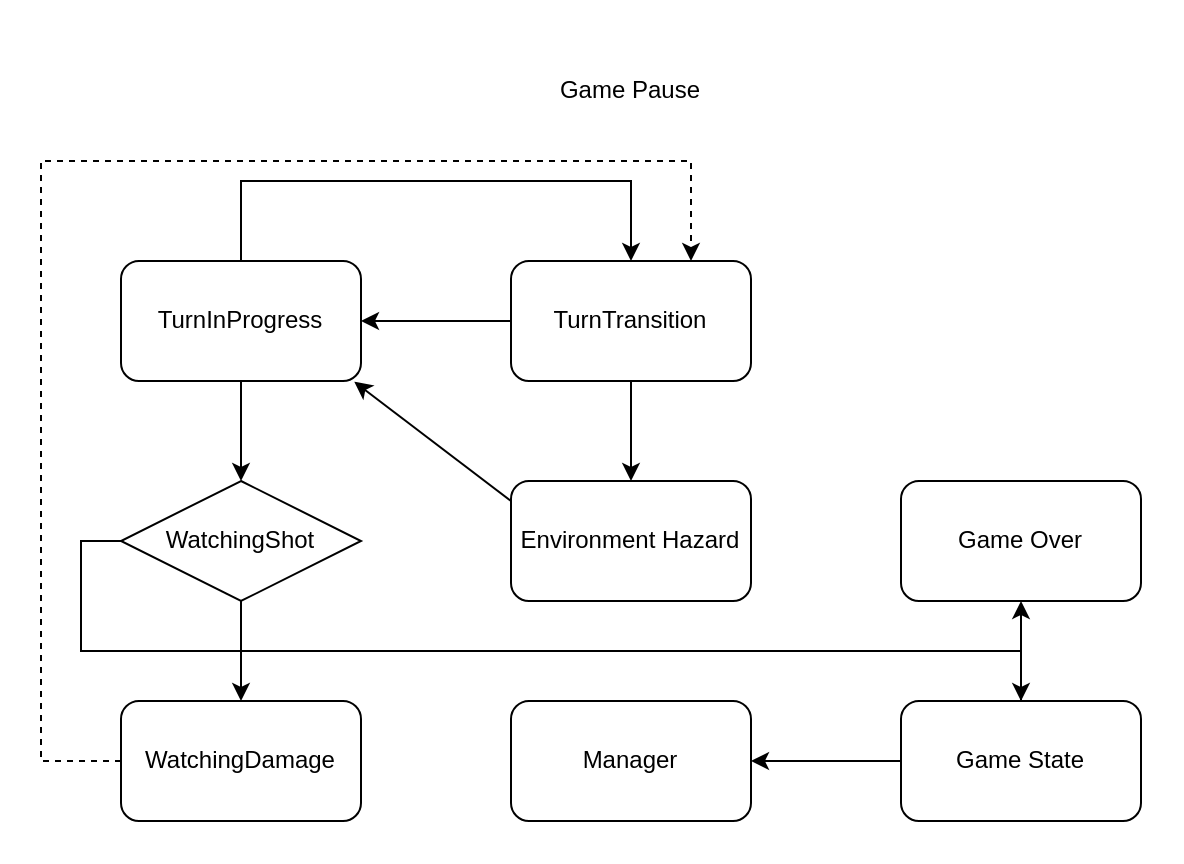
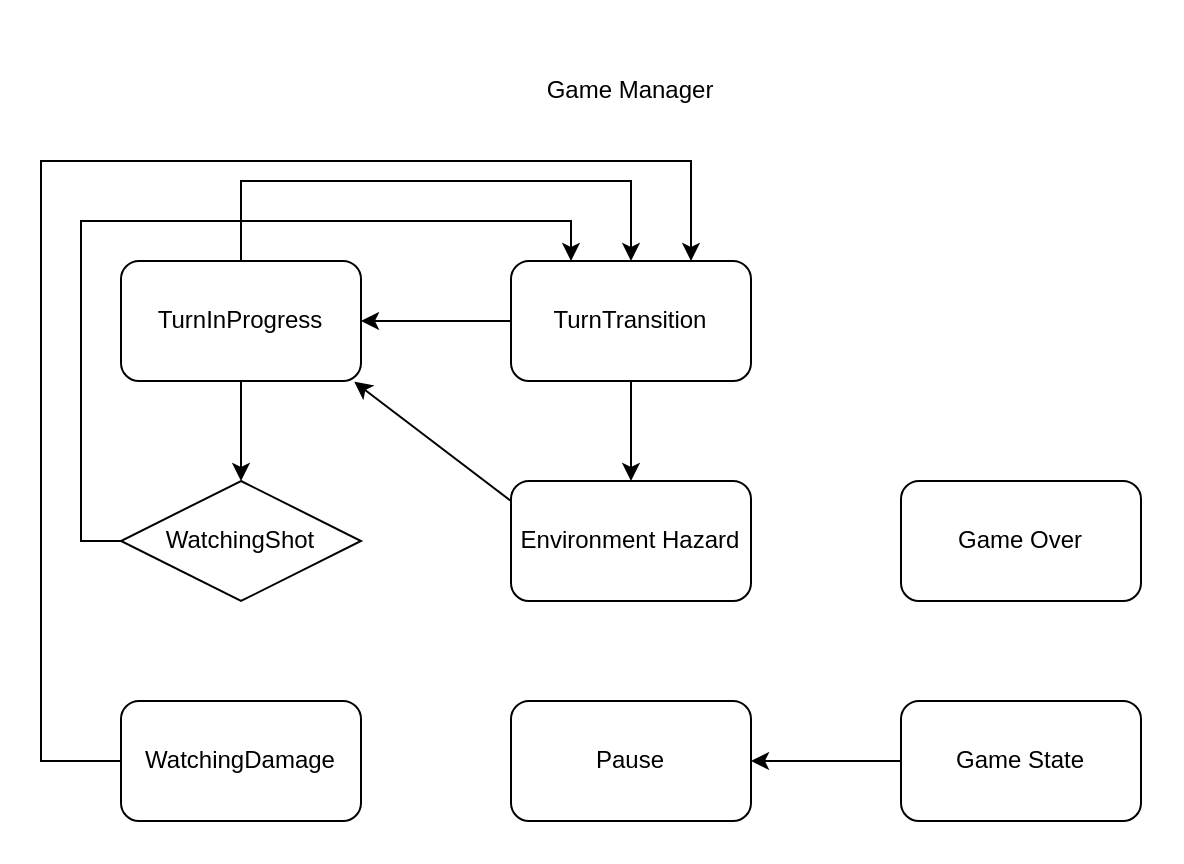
  <mxCell id="0" />
  <mxCell id="1" parent="0" />
- <mxCell id="2" style="edgeStyle=orthogonalEdgeStyle;rounded=0;orthogonalLoop=1;jettySize=auto;html=1;exitX=0.5;exitY=1;exitDx=0;exitDy=0;entryX=0.5;entryY=0;entryDx=0;entryDy=0;" edge="1" parent="1" source="4" target="7"><mxGeometry relative="1" as="geometry" /></mxCell>
- <mxCell id="3" style="edgeStyle=orthogonalEdgeStyle;rounded=0;orthogonalLoop=1;jettySize=auto;html=1;exitX=0;exitY=0.5;exitDx=0;exitDy=0;" edge="1" parent="1" source="4" target="19"><mxGeometry relative="1" as="geometry" /></mxCell>
+ <mxCell id="3" style="edgeStyle=orthogonalEdgeStyle;rounded=0;orthogonalLoop=1;jettySize=auto;html=1;exitX=0;exitY=0.5;exitDx=0;exitDy=0;entryX=0.25;entryY=0;entryDx=0;entryDy=0;" edge="1" parent="1" source="4" target="10"><mxGeometry relative="1" as="geometry" /></mxCell>
  <mxCell id="4" value="WatchingShot" style="rhombus;whiteSpace=wrap;html=1;" vertex="1" parent="1"><mxGeometry x="60" y="240" width="120" height="60" as="geometry" /></mxCell>
- <mxCell id="5" value="Manager" style="rounded=1;whiteSpace=wrap;html=1;" vertex="1" parent="1"><mxGeometry x="255" y="350" width="120" height="60" as="geometry" /></mxCell>
- <mxCell id="6" style="edgeStyle=orthogonalEdgeStyle;rounded=0;orthogonalLoop=1;jettySize=auto;html=1;exitX=0;exitY=0.5;exitDx=0;exitDy=0;entryX=0.75;entryY=0;entryDx=0;entryDy=0;dashed=1;" edge="1" parent="1" source="7" target="10"><mxGeometry relative="1" as="geometry"><Array as="points"><mxPoint x="20" y="380" /><mxPoint x="20" y="80" /><mxPoint x="345" y="80" /></Array></mxGeometry></mxCell>
+ <mxCell id="5" value="Pause" style="rounded=1;whiteSpace=wrap;html=1;" vertex="1" parent="1"><mxGeometry x="255" y="350" width="120" height="60" as="geometry" /></mxCell>
+ <mxCell id="6" style="edgeStyle=orthogonalEdgeStyle;rounded=0;orthogonalLoop=1;jettySize=auto;html=1;exitX=0;exitY=0.5;exitDx=0;exitDy=0;entryX=0.75;entryY=0;entryDx=0;entryDy=0;" edge="1" parent="1" source="7" target="10"><mxGeometry relative="1" as="geometry"><Array as="points"><mxPoint x="20" y="380" /><mxPoint x="20" y="80" /><mxPoint x="345" y="80" /></Array></mxGeometry></mxCell>
  <mxCell id="7" value="WatchingDamage" style="rounded=1;whiteSpace=wrap;html=1;" vertex="1" parent="1"><mxGeometry x="60" y="350" width="120" height="60" as="geometry" /></mxCell>
  <mxCell id="8" style="edgeStyle=orthogonalEdgeStyle;rounded=0;orthogonalLoop=1;jettySize=auto;html=1;exitX=0.5;exitY=1;exitDx=0;exitDy=0;entryX=0.5;entryY=0;entryDx=0;entryDy=0;" edge="1" parent="1" source="10" target="16"><mxGeometry relative="1" as="geometry" /></mxCell>
  <mxCell id="9" style="edgeStyle=orthogonalEdgeStyle;rounded=0;orthogonalLoop=1;jettySize=auto;html=1;exitX=0;exitY=0.5;exitDx=0;exitDy=0;entryX=1;entryY=0.5;entryDx=0;entryDy=0;" edge="1" parent="1" source="10" target="13"><mxGeometry relative="1" as="geometry" /></mxCell>
  <mxCell id="10" value="TurnTransition" style="rounded=1;whiteSpace=wrap;html=1;" vertex="1" parent="1"><mxGeometry x="255" y="130" width="120" height="60" as="geometry" /></mxCell>
  <mxCell id="11" style="edgeStyle=orthogonalEdgeStyle;rounded=0;orthogonalLoop=1;jettySize=auto;html=1;exitX=0.5;exitY=1;exitDx=0;exitDy=0;entryX=0.5;entryY=0;entryDx=0;entryDy=0;" edge="1" parent="1" source="13" target="4"><mxGeometry relative="1" as="geometry" /></mxCell>
  <mxCell id="12" style="edgeStyle=orthogonalEdgeStyle;rounded=0;orthogonalLoop=1;jettySize=auto;html=1;exitX=0.5;exitY=0;exitDx=0;exitDy=0;entryX=0.5;entryY=0;entryDx=0;entryDy=0;" edge="1" parent="1" source="13" target="10"><mxGeometry relative="1" as="geometry"><Array as="points"><mxPoint x="120" y="90" /><mxPoint x="315" y="90" /></Array></mxGeometry></mxCell>
  <mxCell id="13" value="TurnInProgress" style="rounded=1;whiteSpace=wrap;html=1;" vertex="1" parent="1"><mxGeometry x="60" y="130" width="120" height="60" as="geometry" /></mxCell>
  <mxCell id="14" value="Game Over" style="rounded=1;whiteSpace=wrap;html=1;" vertex="1" parent="1"><mxGeometry x="450" y="240" width="120" height="60" as="geometry" /></mxCell>
- <mxCell id="15" value="Game Pause" style="text;html=1;strokeColor=none;fillColor=none;align=center;verticalAlign=middle;whiteSpace=wrap;rounded=0;" vertex="1" parent="1"><mxGeometry x="260" y="20" width="110" height="50" as="geometry" /></mxCell>
+ <mxCell id="15" value="Game Manager" style="text;html=1;strokeColor=none;fillColor=none;align=center;verticalAlign=middle;whiteSpace=wrap;rounded=0;" vertex="1" parent="1"><mxGeometry x="260" y="20" width="110" height="50" as="geometry" /></mxCell>
  <mxCell id="16" value="Environment Hazard" style="rounded=1;whiteSpace=wrap;html=1;" vertex="1" parent="1"><mxGeometry x="255" y="240" width="120" height="60" as="geometry" /></mxCell>
- <mxCell id="17" style="edgeStyle=orthogonalEdgeStyle;rounded=0;orthogonalLoop=1;jettySize=auto;html=1;exitX=0.5;exitY=0;exitDx=0;exitDy=0;entryX=0.5;entryY=1;entryDx=0;entryDy=0;" edge="1" parent="1" source="19" target="14"><mxGeometry relative="1" as="geometry" /></mxCell>
  <mxCell id="18" style="edgeStyle=orthogonalEdgeStyle;rounded=0;orthogonalLoop=1;jettySize=auto;html=1;exitX=0;exitY=0.5;exitDx=0;exitDy=0;entryX=1;entryY=0.5;entryDx=0;entryDy=0;" edge="1" parent="1" source="19" target="5"><mxGeometry relative="1" as="geometry" /></mxCell>
  <mxCell id="19" value="Game State" style="rounded=1;whiteSpace=wrap;html=1;" vertex="1" parent="1"><mxGeometry x="450" y="350" width="120" height="60" as="geometry" /></mxCell>
  <mxCell id="20" value="" style="endArrow=classic;html=1;entryX=0.972;entryY=1.006;entryDx=0;entryDy=0;entryPerimeter=0;" edge="1" parent="1" target="13"><mxGeometry width="50" height="50" relative="1" as="geometry"><mxPoint x="255" y="250" as="sourcePoint" /><mxPoint x="305" y="200" as="targetPoint" /></mxGeometry></mxCell>
